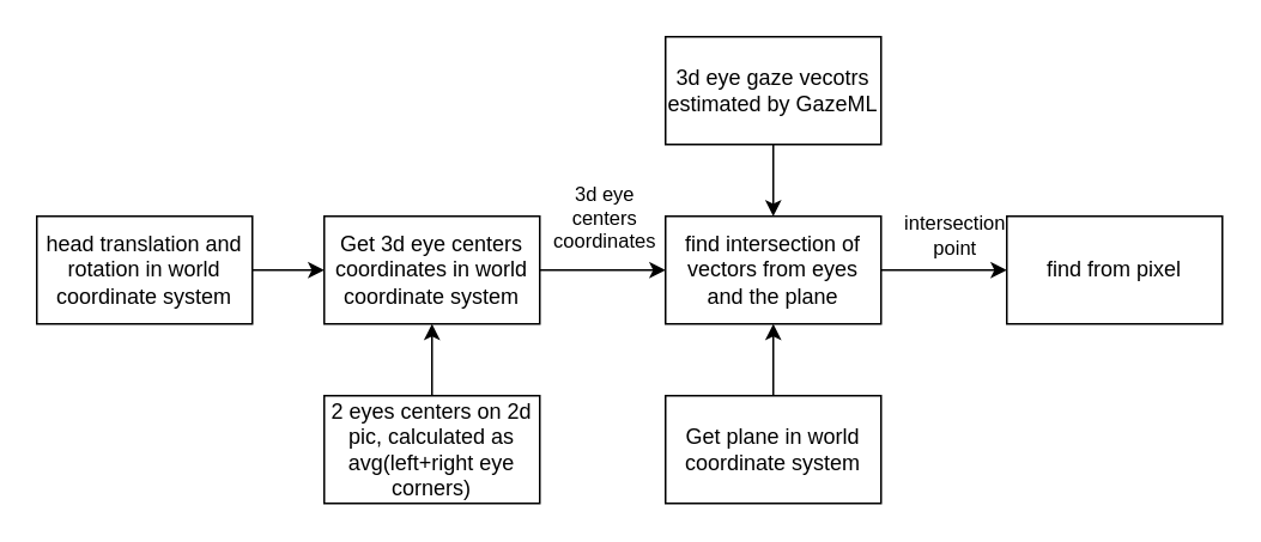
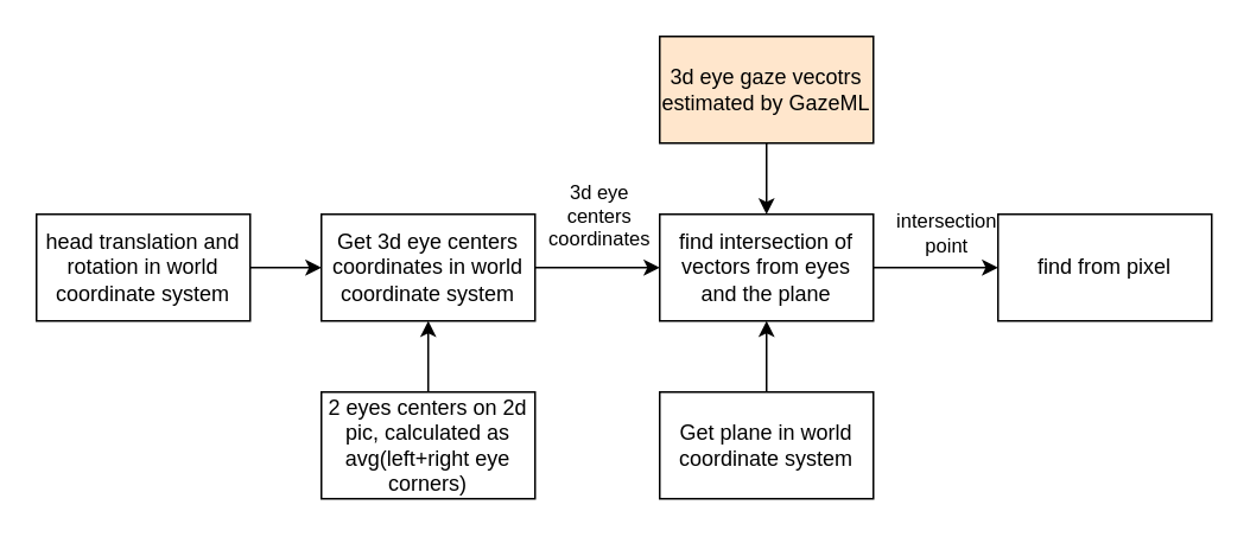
  <mxCell id="0" />
  <mxCell id="1" parent="0" />
  <mxCell id="2" style="edgeStyle=orthogonalEdgeStyle;rounded=0;orthogonalLoop=1;jettySize=auto;html=1;entryX=0;entryY=0.5;entryDx=0;entryDy=0;" edge="1" parent="1" source="3" target="6"><mxGeometry relative="1" as="geometry" /></mxCell>
  <mxCell id="3" value="head translation and rotation in world coordinate system" style="rounded=0;whiteSpace=wrap;html=1;" vertex="1" parent="1"><mxGeometry x="20" y="120" width="120" height="60" as="geometry" /></mxCell>
  <mxCell id="4" style="edgeStyle=orthogonalEdgeStyle;rounded=0;orthogonalLoop=1;jettySize=auto;html=1;entryX=0;entryY=0.5;entryDx=0;entryDy=0;" edge="1" parent="1" source="6" target="13"><mxGeometry relative="1" as="geometry" /></mxCell>
  <mxCell id="5" value="3d eye &lt;br&gt;centers &lt;br&gt;coordinates" style="edgeLabel;html=1;align=center;verticalAlign=middle;resizable=0;points=[];" vertex="1" connectable="0" parent="4"><mxGeometry x="0.236" y="-1" relative="1" as="geometry"><mxPoint x="-8" y="-31" as="offset" /></mxGeometry></mxCell>
  <mxCell id="6" value="Get 3d eye centers coordinates in world coordinate system" style="rounded=0;whiteSpace=wrap;html=1;" vertex="1" parent="1"><mxGeometry x="180" y="120" width="120" height="60" as="geometry" /></mxCell>
  <mxCell id="7" style="edgeStyle=orthogonalEdgeStyle;rounded=0;orthogonalLoop=1;jettySize=auto;html=1;entryX=0.5;entryY=1;entryDx=0;entryDy=0;" edge="1" parent="1" source="8" target="6"><mxGeometry relative="1" as="geometry" /></mxCell>
  <mxCell id="8" value="2 eyes centers on 2d pic, calculated as avg(left+right eye corners)" style="rounded=0;whiteSpace=wrap;html=1;" vertex="1" parent="1"><mxGeometry x="180" y="220" width="120" height="60" as="geometry" /></mxCell>
  <mxCell id="9" style="edgeStyle=orthogonalEdgeStyle;rounded=0;orthogonalLoop=1;jettySize=auto;html=1;entryX=0.5;entryY=1;entryDx=0;entryDy=0;" edge="1" parent="1" source="10" target="13"><mxGeometry relative="1" as="geometry" /></mxCell>
  <mxCell id="10" value="Get plane in world coordinate system" style="rounded=0;whiteSpace=wrap;html=1;" vertex="1" parent="1"><mxGeometry x="370" y="220" width="120" height="60" as="geometry" /></mxCell>
  <mxCell id="11" style="edgeStyle=orthogonalEdgeStyle;rounded=0;orthogonalLoop=1;jettySize=auto;html=1;entryX=0;entryY=0.5;entryDx=0;entryDy=0;" edge="1" parent="1" source="13" target="16"><mxGeometry relative="1" as="geometry" /></mxCell>
  <mxCell id="12" value="intersection &lt;br&gt;point" style="edgeLabel;html=1;align=center;verticalAlign=middle;resizable=0;points=[];" vertex="1" connectable="0" parent="11"><mxGeometry x="-0.287" y="-1" relative="1" as="geometry"><mxPoint x="15" y="-21" as="offset" /></mxGeometry></mxCell>
  <mxCell id="13" value="find intersection of vectors from eyes and the plane" style="rounded=0;whiteSpace=wrap;html=1;" vertex="1" parent="1"><mxGeometry x="370" y="120" width="120" height="60" as="geometry" /></mxCell>
  <mxCell id="14" style="edgeStyle=orthogonalEdgeStyle;rounded=0;orthogonalLoop=1;jettySize=auto;html=1;entryX=0.5;entryY=0;entryDx=0;entryDy=0;" edge="1" parent="1" source="15" target="13"><mxGeometry relative="1" as="geometry" /></mxCell>
- <mxCell id="15" value="3d eye gaze vecotrs estimated by GazeML" style="rounded=0;whiteSpace=wrap;html=1;" vertex="1" parent="1"><mxGeometry x="370" y="20" width="120" height="60" as="geometry" /></mxCell>
+ <mxCell id="15" value="3d eye gaze vecotrs estimated by GazeML" style="rounded=0;whiteSpace=wrap;html=1;fillColor=#ffe6cc;" vertex="1" parent="1"><mxGeometry x="370" y="20" width="120" height="60" as="geometry" /></mxCell>
  <mxCell id="16" value="find from pixel" style="rounded=0;whiteSpace=wrap;html=1;" vertex="1" parent="1"><mxGeometry x="560" y="120" width="120" height="60" as="geometry" /></mxCell>
